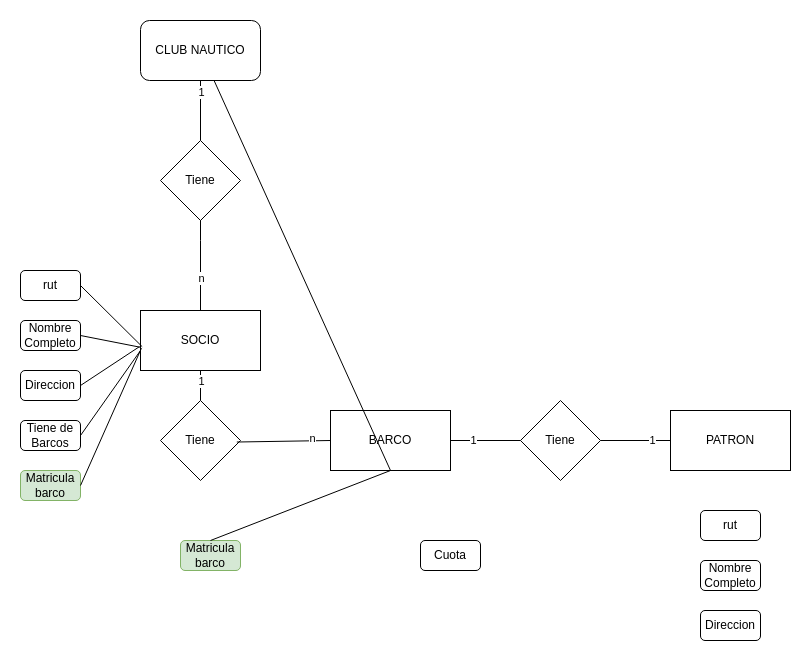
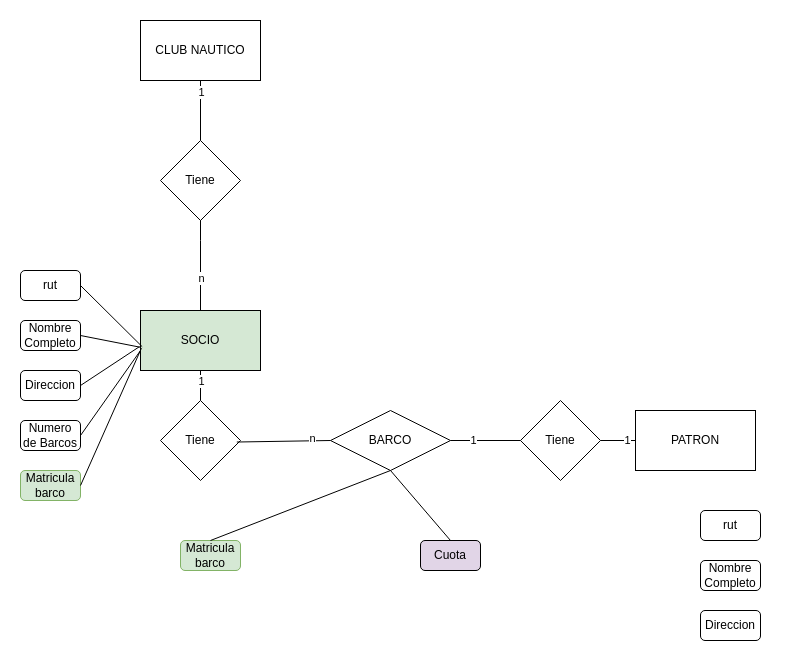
  <mxCell id="0" />
  <mxCell id="1" parent="0" />
- <mxCell id="2" value="BARCO" style="rounded=0;whiteSpace=wrap;html=1;" vertex="1" parent="1"><mxGeometry x="330" y="410" width="120" height="60" as="geometry" /></mxCell>
- <mxCell id="3" value="SOCIO" style="rounded=0;whiteSpace=wrap;html=1;" vertex="1" parent="1"><mxGeometry x="140" y="310" width="120" height="60" as="geometry" /></mxCell>
- <mxCell id="4" value="PATRON" style="rounded=0;whiteSpace=wrap;html=1;" vertex="1" parent="1"><mxGeometry x="670" y="410" width="120" height="60" as="geometry" /></mxCell>
- <mxCell id="5" value="CLUB NAUTICO" style="whiteSpace=wrap;html=1;rounded=1;" vertex="1" parent="1"><mxGeometry x="140" y="20" width="120" height="60" as="geometry" /></mxCell>
+ <mxCell id="2" value="BARCO" style="rhombus;whiteSpace=wrap;html=1;" vertex="1" parent="1"><mxGeometry x="330" y="410" width="120" height="60" as="geometry" /></mxCell>
+ <mxCell id="3" value="SOCIO" style="rounded=0;whiteSpace=wrap;html=1;fillColor=#d5e8d4;" vertex="1" parent="1"><mxGeometry x="140" y="310" width="120" height="60" as="geometry" /></mxCell>
+ <mxCell id="4" value="PATRON" style="rounded=0;whiteSpace=wrap;html=1;" vertex="1" parent="1"><mxGeometry x="635" y="410" width="120" height="60" as="geometry" /></mxCell>
+ <mxCell id="5" value="CLUB NAUTICO" style="rounded=0;whiteSpace=wrap;html=1;" vertex="1" parent="1"><mxGeometry x="140" y="20" width="120" height="60" as="geometry" /></mxCell>
  <mxCell id="6" value="rut" style="rounded=1;whiteSpace=wrap;html=1;" vertex="1" parent="1"><mxGeometry x="20" y="270" width="60" height="30" as="geometry" /></mxCell>
  <mxCell id="7" value="Nombre Completo" style="rounded=1;whiteSpace=wrap;html=1;" vertex="1" parent="1"><mxGeometry x="20" y="320" width="60" height="30" as="geometry" /></mxCell>
  <mxCell id="8" value="Tiene" style="rhombus;whiteSpace=wrap;html=1;" vertex="1" parent="1"><mxGeometry x="160" y="140" width="80" height="80" as="geometry" /></mxCell>
  <mxCell id="9" value="" style="endArrow=none;html=1;rounded=0;exitX=0.5;exitY=0;exitDx=0;exitDy=0;" edge="1" parent="1" source="3"><mxGeometry width="50" height="50" relative="1" as="geometry"><mxPoint x="380" y="310" as="sourcePoint" /><mxPoint x="200" y="230" as="targetPoint" /><Array as="points"><mxPoint x="200" y="240" /><mxPoint x="200" y="220" /></Array></mxGeometry></mxCell>
  <mxCell id="10" value="n" style="edgeLabel;html=1;align=center;verticalAlign=middle;resizable=0;points=[];" vertex="1" connectable="0" parent="9"><mxGeometry x="-0.346" relative="1" as="geometry"><mxPoint as="offset" /></mxGeometry></mxCell>
  <mxCell id="11" value="" style="endArrow=none;html=1;rounded=0;entryX=0.5;entryY=1;entryDx=0;entryDy=0;exitX=0.5;exitY=0;exitDx=0;exitDy=0;" edge="1" parent="1" source="8" target="5"><mxGeometry width="50" height="50" relative="1" as="geometry"><mxPoint x="380" y="310" as="sourcePoint" /><mxPoint x="430" y="260" as="targetPoint" /></mxGeometry></mxCell>
  <mxCell id="12" value="1" style="edgeLabel;html=1;align=center;verticalAlign=middle;resizable=0;points=[];" vertex="1" connectable="0" parent="11"><mxGeometry x="0.634" relative="1" as="geometry"><mxPoint as="offset" /></mxGeometry></mxCell>
  <mxCell id="13" value="" style="endArrow=none;html=1;rounded=0;exitX=0.014;exitY=0.603;exitDx=0;exitDy=0;exitPerimeter=0;entryX=1;entryY=0.5;entryDx=0;entryDy=0;" edge="1" parent="1" source="3" target="6"><mxGeometry width="50" height="50" relative="1" as="geometry"><mxPoint x="380" y="310" as="sourcePoint" /><mxPoint x="430" y="260" as="targetPoint" /></mxGeometry></mxCell>
  <mxCell id="14" value="" style="endArrow=none;html=1;rounded=0;exitX=0.002;exitY=0.614;exitDx=0;exitDy=0;exitPerimeter=0;entryX=1;entryY=0.5;entryDx=0;entryDy=0;" edge="1" parent="1" source="3" target="7"><mxGeometry width="50" height="50" relative="1" as="geometry"><mxPoint x="380" y="310" as="sourcePoint" /><mxPoint x="430" y="260" as="targetPoint" /></mxGeometry></mxCell>
  <mxCell id="15" value="Direccion" style="rounded=1;whiteSpace=wrap;html=1;" vertex="1" parent="1"><mxGeometry x="20" y="370" width="60" height="30" as="geometry" /></mxCell>
  <mxCell id="16" value="" style="endArrow=none;html=1;rounded=0;exitX=1;exitY=0.5;exitDx=0;exitDy=0;entryX=-0.009;entryY=0.603;entryDx=0;entryDy=0;entryPerimeter=0;" edge="1" parent="1" source="15" target="3"><mxGeometry width="50" height="50" relative="1" as="geometry"><mxPoint x="380" y="310" as="sourcePoint" /><mxPoint x="430" y="260" as="targetPoint" /></mxGeometry></mxCell>
- <mxCell id="17" value="Tiene de Barcos" style="rounded=1;whiteSpace=wrap;html=1;" vertex="1" parent="1"><mxGeometry x="20" y="420" width="60" height="30" as="geometry" /></mxCell>
+ <mxCell id="17" value="Numero de Barcos" style="rounded=1;whiteSpace=wrap;html=1;" vertex="1" parent="1"><mxGeometry x="20" y="420" width="60" height="30" as="geometry" /></mxCell>
  <mxCell id="18" value="Matricula barco" style="rounded=1;whiteSpace=wrap;html=1;fillColor=#d5e8d4;strokeColor=#82b366;" vertex="1" parent="1"><mxGeometry x="20" y="470" width="60" height="30" as="geometry" /></mxCell>
  <mxCell id="19" value="Matricula barco" style="rounded=1;whiteSpace=wrap;html=1;fillColor=#d5e8d4;strokeColor=#82b366;" vertex="1" parent="1"><mxGeometry x="180" y="540" width="60" height="30" as="geometry" /></mxCell>
  <mxCell id="20" value="rut" style="rounded=1;whiteSpace=wrap;html=1;" vertex="1" parent="1"><mxGeometry x="700" y="510" width="60" height="30" as="geometry" /></mxCell>
  <mxCell id="21" value="Nombre Completo" style="rounded=1;whiteSpace=wrap;html=1;" vertex="1" parent="1"><mxGeometry x="700" y="560" width="60" height="30" as="geometry" /></mxCell>
  <mxCell id="22" value="Direccion" style="rounded=1;whiteSpace=wrap;html=1;" vertex="1" parent="1"><mxGeometry x="700" y="610" width="60" height="30" as="geometry" /></mxCell>
  <mxCell id="23" value="Tiene" style="rhombus;whiteSpace=wrap;html=1;" vertex="1" parent="1"><mxGeometry x="520" y="400" width="80" height="80" as="geometry" /></mxCell>
  <mxCell id="24" value="" style="endArrow=none;html=1;rounded=0;entryX=0;entryY=0.5;entryDx=0;entryDy=0;exitX=1;exitY=0.5;exitDx=0;exitDy=0;" edge="1" parent="1" source="2" target="23"><mxGeometry width="50" height="50" relative="1" as="geometry"><mxPoint x="410" y="470" as="sourcePoint" /><mxPoint x="460" y="420" as="targetPoint" /></mxGeometry></mxCell>
  <mxCell id="25" value="1" style="edgeLabel;html=1;align=center;verticalAlign=middle;resizable=0;points=[];" vertex="1" connectable="0" parent="24"><mxGeometry x="-0.368" y="1" relative="1" as="geometry"><mxPoint as="offset" /></mxGeometry></mxCell>
  <mxCell id="26" value="" style="endArrow=none;html=1;rounded=0;entryX=0;entryY=0.5;entryDx=0;entryDy=0;exitX=1;exitY=0.5;exitDx=0;exitDy=0;" edge="1" parent="1" source="23" target="4"><mxGeometry width="50" height="50" relative="1" as="geometry"><mxPoint x="410" y="470" as="sourcePoint" /><mxPoint x="460" y="420" as="targetPoint" /></mxGeometry></mxCell>
  <mxCell id="27" value="1" style="edgeLabel;html=1;align=center;verticalAlign=middle;resizable=0;points=[];" vertex="1" connectable="0" parent="26"><mxGeometry x="0.47" y="1" relative="1" as="geometry"><mxPoint as="offset" /></mxGeometry></mxCell>
  <mxCell id="28" value="Tiene" style="rhombus;whiteSpace=wrap;html=1;" vertex="1" parent="1"><mxGeometry x="160" y="400" width="80" height="80" as="geometry" /></mxCell>
  <mxCell id="29" value="" style="endArrow=none;html=1;rounded=0;exitX=0.5;exitY=0;exitDx=0;exitDy=0;entryX=0.5;entryY=1;entryDx=0;entryDy=0;" edge="1" parent="1" source="28" target="3"><mxGeometry width="50" height="50" relative="1" as="geometry"><mxPoint x="290" y="470" as="sourcePoint" /><mxPoint x="340" y="420" as="targetPoint" /></mxGeometry></mxCell>
  <mxCell id="30" value="1" style="edgeLabel;html=1;align=center;verticalAlign=middle;resizable=0;points=[];" vertex="1" connectable="0" parent="29"><mxGeometry x="0.304" relative="1" as="geometry"><mxPoint as="offset" /></mxGeometry></mxCell>
  <mxCell id="31" value="" style="endArrow=none;html=1;rounded=0;exitX=0.954;exitY=0.519;exitDx=0;exitDy=0;exitPerimeter=0;entryX=0;entryY=0.5;entryDx=0;entryDy=0;" edge="1" parent="1" source="28" target="2"><mxGeometry width="50" height="50" relative="1" as="geometry"><mxPoint x="290" y="470" as="sourcePoint" /><mxPoint x="340" y="420" as="targetPoint" /></mxGeometry></mxCell>
  <mxCell id="32" value="n" style="edgeLabel;html=1;align=center;verticalAlign=middle;resizable=0;points=[];" vertex="1" connectable="0" parent="31"><mxGeometry x="0.596" y="3" relative="1" as="geometry"><mxPoint as="offset" /></mxGeometry></mxCell>
  <mxCell id="33" value="" style="endArrow=none;html=1;rounded=0;exitX=1;exitY=0.5;exitDx=0;exitDy=0;" edge="1" parent="1" source="17"><mxGeometry width="50" height="50" relative="1" as="geometry"><mxPoint x="290" y="470" as="sourcePoint" /><mxPoint x="140" y="350" as="targetPoint" /></mxGeometry></mxCell>
  <mxCell id="34" value="" style="endArrow=none;html=1;rounded=0;exitX=1;exitY=0.5;exitDx=0;exitDy=0;entryX=0.008;entryY=0.627;entryDx=0;entryDy=0;entryPerimeter=0;" edge="1" parent="1" source="18" target="3"><mxGeometry width="50" height="50" relative="1" as="geometry"><mxPoint x="280" y="470" as="sourcePoint" /><mxPoint x="330" y="420" as="targetPoint" /></mxGeometry></mxCell>
  <mxCell id="35" value="" style="endArrow=none;html=1;rounded=0;exitX=0.5;exitY=0;exitDx=0;exitDy=0;entryX=0.5;entryY=1;entryDx=0;entryDy=0;" edge="1" parent="1" source="19" target="2"><mxGeometry width="50" height="50" relative="1" as="geometry"><mxPoint x="280" y="470" as="sourcePoint" /><mxPoint x="330" y="420" as="targetPoint" /></mxGeometry></mxCell>
- <mxCell id="36" value="Cuota" style="rounded=1;whiteSpace=wrap;html=1;" vertex="1" parent="1"><mxGeometry x="420" y="540" width="60" height="30" as="geometry" /></mxCell>
- <mxCell id="37" value="" style="endArrow=none;html=1;rounded=0;exitX=0.5;exitY=1;exitDx=0;exitDy=0;" edge="1" parent="1" source="2" target="5"><mxGeometry width="50" height="50" relative="1" as="geometry"><mxPoint x="350" y="430" as="sourcePoint" /><mxPoint x="400" y="380" as="targetPoint" /></mxGeometry></mxCell>
+ <mxCell id="36" value="Cuota" style="rounded=1;whiteSpace=wrap;html=1;fillColor=#e1d5e7;" vertex="1" parent="1"><mxGeometry x="420" y="540" width="60" height="30" as="geometry" /></mxCell>
+ <mxCell id="37" value="" style="endArrow=none;html=1;rounded=0;exitX=0.5;exitY=1;exitDx=0;exitDy=0;entryX=0.5;entryY=0;entryDx=0;entryDy=0;" edge="1" parent="1" source="2" target="36"><mxGeometry width="50" height="50" relative="1" as="geometry"><mxPoint x="350" y="430" as="sourcePoint" /><mxPoint x="400" y="380" as="targetPoint" /></mxGeometry></mxCell>
